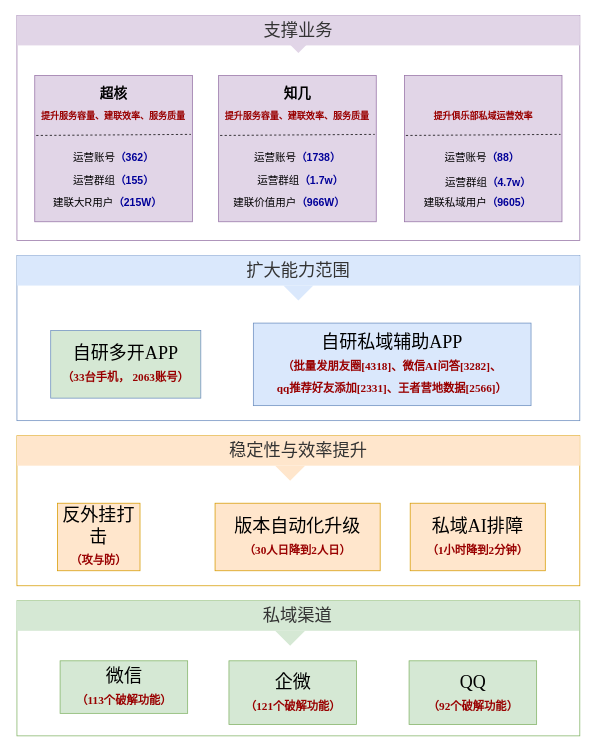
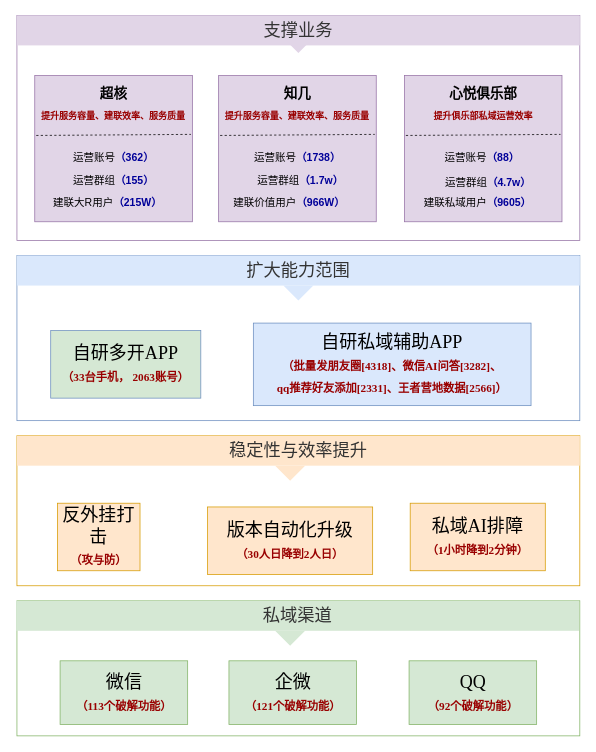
  <mxCell id="0" />
  <mxCell id="1" parent="0" />
  <mxCell id="2" value="" style="rounded=0;whiteSpace=wrap;html=1;hachureGap=4;strokeColor=#82b366;align=center;verticalAlign=middle;fontFamily=Architects Daughter;fontSource=https%3A%2F%2Ffonts.googleapis.com%2Fcss%3Ffamily%3DArchitects%2BDaughter;fontSize=12;fillColor=none;" parent="1" vertex="1"><mxGeometry x="22" y="800" width="750" height="180" as="geometry" /></mxCell>
- <mxCell id="3" value="微信&lt;br&gt;&lt;b style=&quot;color: rgb(153, 0, 0); font-family: Verdana; font-size: 15px;&quot;&gt;（113个破解功能）&lt;/b&gt;" style="rounded=0;whiteSpace=wrap;html=1;hachureGap=4;strokeColor=#82b366;align=center;verticalAlign=middle;fontFamily=Architects Daughter;fontSource=https%3A%2F%2Ffonts.googleapis.com%2Fcss%3Ffamily%3DArchitects%2BDaughter;fontSize=24;fillColor=#d5e8d4;" parent="1" vertex="1"><mxGeometry x="79.5" y="880" width="170" height="70" as="geometry" /></mxCell>
+ <mxCell id="3" value="微信&lt;br&gt;&lt;b style=&quot;color: rgb(153, 0, 0); font-family: Verdana; font-size: 15px;&quot;&gt;（113个破解功能）&lt;/b&gt;" style="rounded=0;whiteSpace=wrap;html=1;hachureGap=4;strokeColor=#82b366;align=center;verticalAlign=middle;fontFamily=Architects Daughter;fontSource=https%3A%2F%2Ffonts.googleapis.com%2Fcss%3Ffamily%3DArchitects%2BDaughter;fontSize=24;fillColor=#d5e8d4;" parent="1" vertex="1"><mxGeometry x="79.5" y="880" width="170" height="85" as="geometry" /></mxCell>
  <mxCell id="4" value="" style="rounded=0;whiteSpace=wrap;html=1;hachureGap=4;strokeColor=#d79b00;align=center;verticalAlign=middle;fontFamily=Architects Daughter;fontSource=https%3A%2F%2Ffonts.googleapis.com%2Fcss%3Ffamily%3DArchitects%2BDaughter;fontSize=12;fillColor=none;" parent="1" vertex="1"><mxGeometry x="22" y="580" width="750" height="200" as="geometry" /></mxCell>
  <mxCell id="5" value="反外挂打击&lt;div&gt;&lt;font face=&quot;Verdana&quot; style=&quot;font-size: 15px; color: rgb(153, 0, 0);&quot;&gt;&lt;b&gt;（攻与防）&lt;/b&gt;&lt;/font&gt;&lt;/div&gt;" style="rounded=0;whiteSpace=wrap;html=1;hachureGap=4;strokeColor=#d79b00;align=center;verticalAlign=middle;fontFamily=Architects Daughter;fontSource=https%3A%2F%2Ffonts.googleapis.com%2Fcss%3Ffamily%3DArchitects%2BDaughter;fontSize=24;fillColor=#ffe6cc;" parent="1" vertex="1"><mxGeometry x="75.99" y="670" width="110" height="90" as="geometry" /></mxCell>
- <mxCell id="6" value="版本自动化升级&lt;div&gt;&lt;font face=&quot;Verdana&quot; style=&quot;font-size: 15px; color: rgb(153, 0, 0);&quot;&gt;&lt;b&gt;（30人日降到2人日）&lt;/b&gt;&lt;/font&gt;&lt;/div&gt;" style="rounded=0;whiteSpace=wrap;html=1;hachureGap=4;strokeColor=#d79b00;align=center;verticalAlign=middle;fontFamily=Architects Daughter;fontSource=https%3A%2F%2Ffonts.googleapis.com%2Fcss%3Ffamily%3DArchitects%2BDaughter;fontSize=24;fillColor=#ffe6cc;" parent="1" vertex="1"><mxGeometry x="285.99" y="670" width="220" height="90" as="geometry" /></mxCell>
+ <mxCell id="6" value="版本自动化升级&lt;div&gt;&lt;font face=&quot;Verdana&quot; style=&quot;font-size: 15px; color: rgb(153, 0, 0);&quot;&gt;&lt;b&gt;（30人日降到2人日）&lt;/b&gt;&lt;/font&gt;&lt;/div&gt;" style="rounded=0;whiteSpace=wrap;html=1;hachureGap=4;strokeColor=#d79b00;align=center;verticalAlign=middle;fontFamily=Architects Daughter;fontSource=https%3A%2F%2Ffonts.googleapis.com%2Fcss%3Ffamily%3DArchitects%2BDaughter;fontSize=24;fillColor=#ffe6cc;" parent="1" vertex="1"><mxGeometry x="275.99" y="675" width="220" height="90" as="geometry" /></mxCell>
  <mxCell id="7" value="私域AI排障&lt;br&gt;&lt;div&gt;&lt;font face=&quot;Verdana&quot; style=&quot;font-size: 15px; color: rgb(153, 0, 0);&quot;&gt;&lt;b&gt;（1小时降到2分钟）&lt;/b&gt;&lt;/font&gt;&lt;/div&gt;" style="rounded=0;whiteSpace=wrap;html=1;hachureGap=4;strokeColor=#d79b00;align=center;verticalAlign=middle;fontFamily=Architects Daughter;fontSource=https%3A%2F%2Ffonts.googleapis.com%2Fcss%3Ffamily%3DArchitects%2BDaughter;fontSize=24;fillColor=#ffe6cc;" parent="1" vertex="1"><mxGeometry x="545.99" y="670" width="180" height="90" as="geometry" /></mxCell>
  <mxCell id="8" value="企微&lt;br&gt;&lt;b style=&quot;color: rgb(153, 0, 0); font-family: Verdana; font-size: 15px;&quot;&gt;（121个破解功能）&lt;/b&gt;" style="rounded=0;whiteSpace=wrap;html=1;hachureGap=4;strokeColor=#82b366;align=center;verticalAlign=middle;fontFamily=Architects Daughter;fontSource=https%3A%2F%2Ffonts.googleapis.com%2Fcss%3Ffamily%3DArchitects%2BDaughter;fontSize=24;fillColor=#d5e8d4;" parent="1" vertex="1"><mxGeometry x="304.5" y="880" width="170" height="85" as="geometry" /></mxCell>
  <mxCell id="9" value="QQ&lt;br&gt;&lt;b style=&quot;color: rgb(153, 0, 0); font-family: Verdana; font-size: 15px;&quot;&gt;（92个破解功能）&lt;/b&gt;" style="rounded=0;whiteSpace=wrap;html=1;hachureGap=4;strokeColor=#82b366;align=center;verticalAlign=middle;fontFamily=Architects Daughter;fontSource=https%3A%2F%2Ffonts.googleapis.com%2Fcss%3Ffamily%3DArchitects%2BDaughter;fontSize=24;fillColor=#d5e8d4;" parent="1" vertex="1"><mxGeometry x="544.5" y="880" width="170" height="85" as="geometry" /></mxCell>
  <mxCell id="10" value="" style="rounded=0;whiteSpace=wrap;html=1;hachureGap=4;strokeColor=#6c8ebf;align=center;verticalAlign=middle;fontFamily=Architects Daughter;fontSource=https%3A%2F%2Ffonts.googleapis.com%2Fcss%3Ffamily%3DArchitects%2BDaughter;fontSize=12;fillColor=default;" vertex="1" parent="1"><mxGeometry x="22" y="340" width="750" height="220" as="geometry" /></mxCell>
  <mxCell id="11" value="自研多开APP&lt;br&gt;&lt;div&gt;&lt;font face=&quot;Verdana&quot; style=&quot;font-size: 15px; color: rgb(153, 0, 0);&quot;&gt;&lt;b&gt;（33台手机， 2063账号）&lt;/b&gt;&lt;/font&gt;&lt;/div&gt;" style="rounded=0;whiteSpace=wrap;html=1;hachureGap=4;strokeColor=#6c8ebf;align=center;verticalAlign=middle;fontFamily=Architects Daughter;fontSource=https%3A%2F%2Ffonts.googleapis.com%2Fcss%3Ffamily%3DArchitects%2BDaughter;fontSize=24;fillColor=#d5e8d4;" vertex="1" parent="1"><mxGeometry x="67" y="440" width="200" height="90" as="geometry" /></mxCell>
  <mxCell id="12" value="自研私域辅助APP&lt;br&gt;&lt;div&gt;&lt;font face=&quot;Verdana&quot; style=&quot;font-size: 15px; color: rgb(153, 0, 0);&quot;&gt;&lt;b&gt;（批量发朋友圈[4318]、微信AI问答[3282]、&lt;br&gt;qq推荐好友添加[2331]、王者营地数据[2566]）&lt;/b&gt;&lt;/font&gt;&lt;/div&gt;" style="rounded=0;whiteSpace=wrap;html=1;hachureGap=4;strokeColor=#6c8ebf;align=center;verticalAlign=middle;fontFamily=Architects Daughter;fontSource=https%3A%2F%2Ffonts.googleapis.com%2Fcss%3Ffamily%3DArchitects%2BDaughter;fontSize=24;fillColor=#dae8fc;" vertex="1" parent="1"><mxGeometry x="337" y="430" width="370" height="110" as="geometry" /></mxCell>
  <mxCell id="13" value="" style="rounded=0;whiteSpace=wrap;html=1;hachureGap=4;strokeColor=#9673a6;align=center;verticalAlign=middle;fontFamily=Architects Daughter;fontSource=https%3A%2F%2Ffonts.googleapis.com%2Fcss%3Ffamily%3DArchitects%2BDaughter;fontSize=12;fillColor=none;strokeWidth=1;" vertex="1" parent="1"><mxGeometry x="22" y="20" width="750" height="300" as="geometry" /></mxCell>
  <mxCell id="14" value="&lt;br&gt;&lt;div&gt;&lt;br&gt;&lt;/div&gt;" style="rounded=0;whiteSpace=wrap;html=1;hachureGap=4;strokeColor=#9673a6;align=center;verticalAlign=middle;fontFamily=Architects Daughter;fontSource=https%3A%2F%2Ffonts.googleapis.com%2Fcss%3Ffamily%3DArchitects%2BDaughter;fontSize=24;fillColor=#e1d5e7;" vertex="1" parent="1"><mxGeometry x="45.75" y="100" width="210" height="195" as="geometry" /></mxCell>
  <mxCell id="15" value="超核" style="text;html=1;align=center;verticalAlign=middle;whiteSpace=wrap;rounded=0;fontFamily=Helvetica;fontSize=18;fontStyle=1" vertex="1" parent="1"><mxGeometry x="120.75" y="110" width="60" height="30" as="geometry" /></mxCell>
  <mxCell id="16" value="提升服务容量、建联效率、服务质量" style="text;html=1;align=center;verticalAlign=middle;whiteSpace=wrap;rounded=0;fontFamily=Architects Daughter;fontSource=https%3A%2F%2Ffonts.googleapis.com%2Fcss%3Ffamily%3DArchitects%2BDaughter;fontStyle=1;fontColor=#990000;" vertex="1" parent="1"><mxGeometry x="43.25" y="140" width="215" height="30" as="geometry" /></mxCell>
  <mxCell id="17" value="" style="endArrow=none;html=1;rounded=0;hachureGap=4;fontFamily=Architects Daughter;fontSource=https%3A%2F%2Ffonts.googleapis.com%2Fcss%3Ffamily%3DArchitects%2BDaughter;dashed=1;entryX=1.017;entryY=0.449;entryDx=0;entryDy=0;entryPerimeter=0;" edge="1" parent="1"><mxGeometry width="50" height="50" relative="1" as="geometry"><mxPoint x="47.72" y="180" as="sourcePoint" /><mxPoint x="253.79" y="178.575" as="targetPoint" /></mxGeometry></mxCell>
  <mxCell id="18" value="运营账号&lt;font style=&quot;color: rgb(0, 0, 153);&quot;&gt;&lt;b style=&quot;&quot;&gt;（362）&lt;/b&gt;&lt;/font&gt;" style="text;html=1;align=center;verticalAlign=middle;whiteSpace=wrap;rounded=0;fontFamily=Helvetica;fontSize=14;" vertex="1" parent="1"><mxGeometry x="85.75" y="195" width="130" height="30" as="geometry" /></mxCell>
  <mxCell id="19" value="建联大R用户&lt;font style=&quot;color: rgb(0, 0, 153);&quot;&gt;&lt;b style=&quot;&quot;&gt;（215W）&lt;/b&gt;&lt;/font&gt;" style="text;html=1;align=center;verticalAlign=middle;whiteSpace=wrap;rounded=0;fontFamily=Helvetica;fontSize=14;" vertex="1" parent="1"><mxGeometry x="58.25" y="255" width="170" height="30" as="geometry" /></mxCell>
  <mxCell id="20" value="运营群组&lt;font style=&quot;color: rgb(0, 0, 153);&quot;&gt;&lt;b style=&quot;&quot;&gt;（155）&lt;/b&gt;&lt;/font&gt;" style="text;html=1;align=center;verticalAlign=middle;whiteSpace=wrap;rounded=0;fontFamily=Helvetica;fontSize=14;" vertex="1" parent="1"><mxGeometry x="65.75" y="225" width="170" height="30" as="geometry" /></mxCell>
  <mxCell id="21" value="&lt;br&gt;&lt;div&gt;&lt;br&gt;&lt;/div&gt;" style="rounded=0;whiteSpace=wrap;html=1;hachureGap=4;strokeColor=#9673a6;align=center;verticalAlign=middle;fontFamily=Architects Daughter;fontSource=https%3A%2F%2Ffonts.googleapis.com%2Fcss%3Ffamily%3DArchitects%2BDaughter;fontSize=24;fillColor=#e1d5e7;" vertex="1" parent="1"><mxGeometry x="290.75" y="100" width="210" height="195" as="geometry" /></mxCell>
  <mxCell id="22" value="知几" style="text;html=1;align=center;verticalAlign=middle;whiteSpace=wrap;rounded=0;fontFamily=Helvetica;fontSize=18;fontStyle=1" vertex="1" parent="1"><mxGeometry x="365.75" y="110" width="60" height="30" as="geometry" /></mxCell>
  <mxCell id="23" value="提升服务容量、建联效率、服务质量" style="text;html=1;align=center;verticalAlign=middle;whiteSpace=wrap;rounded=0;fontFamily=Architects Daughter;fontSource=https%3A%2F%2Ffonts.googleapis.com%2Fcss%3Ffamily%3DArchitects%2BDaughter;fontStyle=1;fontColor=#990000;" vertex="1" parent="1"><mxGeometry x="288.25" y="140" width="215" height="30" as="geometry" /></mxCell>
  <mxCell id="24" value="" style="endArrow=none;html=1;rounded=0;hachureGap=4;fontFamily=Architects Daughter;fontSource=https%3A%2F%2Ffonts.googleapis.com%2Fcss%3Ffamily%3DArchitects%2BDaughter;dashed=1;entryX=1.017;entryY=0.449;entryDx=0;entryDy=0;entryPerimeter=0;" edge="1" parent="1"><mxGeometry width="50" height="50" relative="1" as="geometry"><mxPoint x="292.72" y="180" as="sourcePoint" /><mxPoint x="498.79" y="178.575" as="targetPoint" /></mxGeometry></mxCell>
  <mxCell id="25" value="运营账号&lt;font style=&quot;color: rgb(0, 0, 153);&quot;&gt;&lt;b style=&quot;&quot;&gt;（1738）&lt;/b&gt;&lt;/font&gt;" style="text;html=1;align=center;verticalAlign=middle;whiteSpace=wrap;rounded=0;fontFamily=Helvetica;fontSize=14;" vertex="1" parent="1"><mxGeometry x="330.75" y="195" width="130" height="30" as="geometry" /></mxCell>
  <mxCell id="26" value="建联价值用户&lt;font style=&quot;color: rgb(0, 0, 153);&quot;&gt;&lt;b style=&quot;&quot;&gt;（966W）&lt;/b&gt;&lt;/font&gt;" style="text;html=1;align=center;verticalAlign=middle;whiteSpace=wrap;rounded=0;fontFamily=Helvetica;fontSize=14;" vertex="1" parent="1"><mxGeometry x="299.74" y="255" width="170" height="30" as="geometry" /></mxCell>
  <mxCell id="27" value="运营群组&lt;font style=&quot;color: rgb(0, 0, 153);&quot;&gt;&lt;b style=&quot;&quot;&gt;（1.7w）&lt;/b&gt;&lt;/font&gt;" style="text;html=1;align=center;verticalAlign=middle;whiteSpace=wrap;rounded=0;fontFamily=Helvetica;fontSize=14;" vertex="1" parent="1"><mxGeometry x="314.74" y="225" width="170" height="30" as="geometry" /></mxCell>
  <mxCell id="28" value="&lt;br&gt;&lt;div&gt;&lt;br&gt;&lt;/div&gt;" style="rounded=0;whiteSpace=wrap;html=1;hachureGap=4;strokeColor=#9673a6;align=center;verticalAlign=middle;fontFamily=Architects Daughter;fontSource=https%3A%2F%2Ffonts.googleapis.com%2Fcss%3Ffamily%3DArchitects%2BDaughter;fontSize=24;fillColor=#e1d5e7;" vertex="1" parent="1"><mxGeometry x="538.25" y="100" width="210" height="195" as="geometry" /></mxCell>
+ <mxCell id="29" value="心悦俱乐部" style="text;html=1;align=center;verticalAlign=middle;whiteSpace=wrap;rounded=0;fontFamily=Helvetica;fontSize=18;fontStyle=1" vertex="1" parent="1"><mxGeometry x="597" y="110" width="92.5" height="30" as="geometry" /></mxCell>
  <mxCell id="30" value="提升俱乐部私域运营效率" style="text;html=1;align=center;verticalAlign=middle;whiteSpace=wrap;rounded=0;fontFamily=Architects Daughter;fontSource=https%3A%2F%2Ffonts.googleapis.com%2Fcss%3Ffamily%3DArchitects%2BDaughter;fontStyle=1;fontColor=#990000;" vertex="1" parent="1"><mxGeometry x="535.75" y="140" width="215" height="30" as="geometry" /></mxCell>
  <mxCell id="31" value="" style="endArrow=none;html=1;rounded=0;hachureGap=4;fontFamily=Architects Daughter;fontSource=https%3A%2F%2Ffonts.googleapis.com%2Fcss%3Ffamily%3DArchitects%2BDaughter;dashed=1;entryX=1.017;entryY=0.449;entryDx=0;entryDy=0;entryPerimeter=0;" edge="1" parent="1"><mxGeometry width="50" height="50" relative="1" as="geometry"><mxPoint x="540.22" y="180" as="sourcePoint" /><mxPoint x="746.29" y="178.575" as="targetPoint" /></mxGeometry></mxCell>
  <mxCell id="32" value="运营账号&lt;font style=&quot;color: rgb(0, 0, 153);&quot;&gt;&lt;b style=&quot;&quot;&gt;（88）&lt;/b&gt;&lt;/font&gt;" style="text;html=1;align=center;verticalAlign=middle;whiteSpace=wrap;rounded=0;fontFamily=Helvetica;fontSize=14;" vertex="1" parent="1"><mxGeometry x="576.75" y="195" width="130" height="30" as="geometry" /></mxCell>
  <mxCell id="33" value="建联私域用户&lt;font style=&quot;color: rgb(0, 0, 153);&quot;&gt;&lt;b style=&quot;&quot;&gt;（9605）&lt;/b&gt;&lt;/font&gt;" style="text;html=1;align=center;verticalAlign=middle;whiteSpace=wrap;rounded=0;fontFamily=Helvetica;fontSize=14;" vertex="1" parent="1"><mxGeometry x="550.75" y="255" width="170" height="30" as="geometry" /></mxCell>
  <mxCell id="34" value="运营群组&lt;font style=&quot;color: rgb(0, 0, 153);&quot;&gt;&lt;b style=&quot;&quot;&gt;（4.7w）&lt;/b&gt;&lt;/font&gt;" style="text;html=1;align=center;verticalAlign=middle;whiteSpace=wrap;rounded=0;fontFamily=Helvetica;fontSize=14;" vertex="1" parent="1"><mxGeometry x="564.75" y="230" width="170" height="25" as="geometry" /></mxCell>
  <mxCell id="35" value="&lt;font style=&quot;color: rgb(51, 51, 51); font-size: 23px;&quot;&gt;支撑业务&lt;/font&gt;" style="text;html=1;align=center;verticalAlign=middle;whiteSpace=wrap;rounded=0;fontFamily=Helvetica;fontSize=24;fillColor=#e1d5e7;strokeColor=none;" vertex="1" parent="1"><mxGeometry x="22" y="20" width="750" height="40" as="geometry" /></mxCell>
  <mxCell id="36" value="" style="triangle;whiteSpace=wrap;html=1;hachureGap=4;fontFamily=Architects Daughter;fontSource=https%3A%2F%2Ffonts.googleapis.com%2Fcss%3Ffamily%3DArchitects%2BDaughter;fillColor=#e1d5e7;strokeColor=none;rotation=90;" vertex="1" parent="1"><mxGeometry x="387" y="40" width="20" height="40" as="geometry" /></mxCell>
  <mxCell id="37" value="&lt;font style=&quot;color: rgb(51, 51, 51); font-size: 23px;&quot;&gt;扩大能力范围&lt;/font&gt;" style="text;html=1;align=center;verticalAlign=middle;whiteSpace=wrap;rounded=0;fontFamily=Helvetica;fontSize=24;fillColor=#dae8fc;strokeColor=none;" vertex="1" parent="1"><mxGeometry x="22" y="340" width="750" height="40" as="geometry" /></mxCell>
  <mxCell id="38" value="" style="triangle;whiteSpace=wrap;html=1;hachureGap=4;fontFamily=Architects Daughter;fontSource=https%3A%2F%2Ffonts.googleapis.com%2Fcss%3Ffamily%3DArchitects%2BDaughter;fillColor=#dae8fc;strokeColor=none;rotation=90;" vertex="1" parent="1"><mxGeometry x="387" y="370" width="20" height="40" as="geometry" /></mxCell>
  <mxCell id="39" value="&lt;font style=&quot;color: rgb(51, 51, 51); font-size: 23px;&quot;&gt;稳定性与效率提升&lt;/font&gt;" style="text;html=1;align=center;verticalAlign=middle;whiteSpace=wrap;rounded=0;fontFamily=Helvetica;fontSize=24;fillColor=#ffe6cc;strokeColor=none;" vertex="1" parent="1"><mxGeometry x="22" y="580" width="750" height="40" as="geometry" /></mxCell>
  <mxCell id="40" value="" style="triangle;whiteSpace=wrap;html=1;hachureGap=4;fontFamily=Architects Daughter;fontSource=https%3A%2F%2Ffonts.googleapis.com%2Fcss%3Ffamily%3DArchitects%2BDaughter;fillColor=#ffe6cc;strokeColor=none;rotation=90;" vertex="1" parent="1"><mxGeometry x="375.99" y="610" width="20" height="40" as="geometry" /></mxCell>
  <mxCell id="41" value="&lt;font style=&quot;color: rgb(51, 51, 51); font-size: 23px;&quot;&gt;私域渠道&lt;/font&gt;" style="text;html=1;align=center;verticalAlign=middle;whiteSpace=wrap;rounded=0;fontFamily=Helvetica;fontSize=24;fillColor=#d5e8d4;strokeColor=none;" vertex="1" parent="1"><mxGeometry x="20.99" y="800" width="750" height="40" as="geometry" /></mxCell>
  <mxCell id="42" value="" style="triangle;whiteSpace=wrap;html=1;hachureGap=4;fontFamily=Architects Daughter;fontSource=https%3A%2F%2Ffonts.googleapis.com%2Fcss%3Ffamily%3DArchitects%2BDaughter;fillColor=#d5e8d4;strokeColor=none;rotation=90;" vertex="1" parent="1"><mxGeometry x="375.99" y="830" width="20" height="40" as="geometry" /></mxCell>
